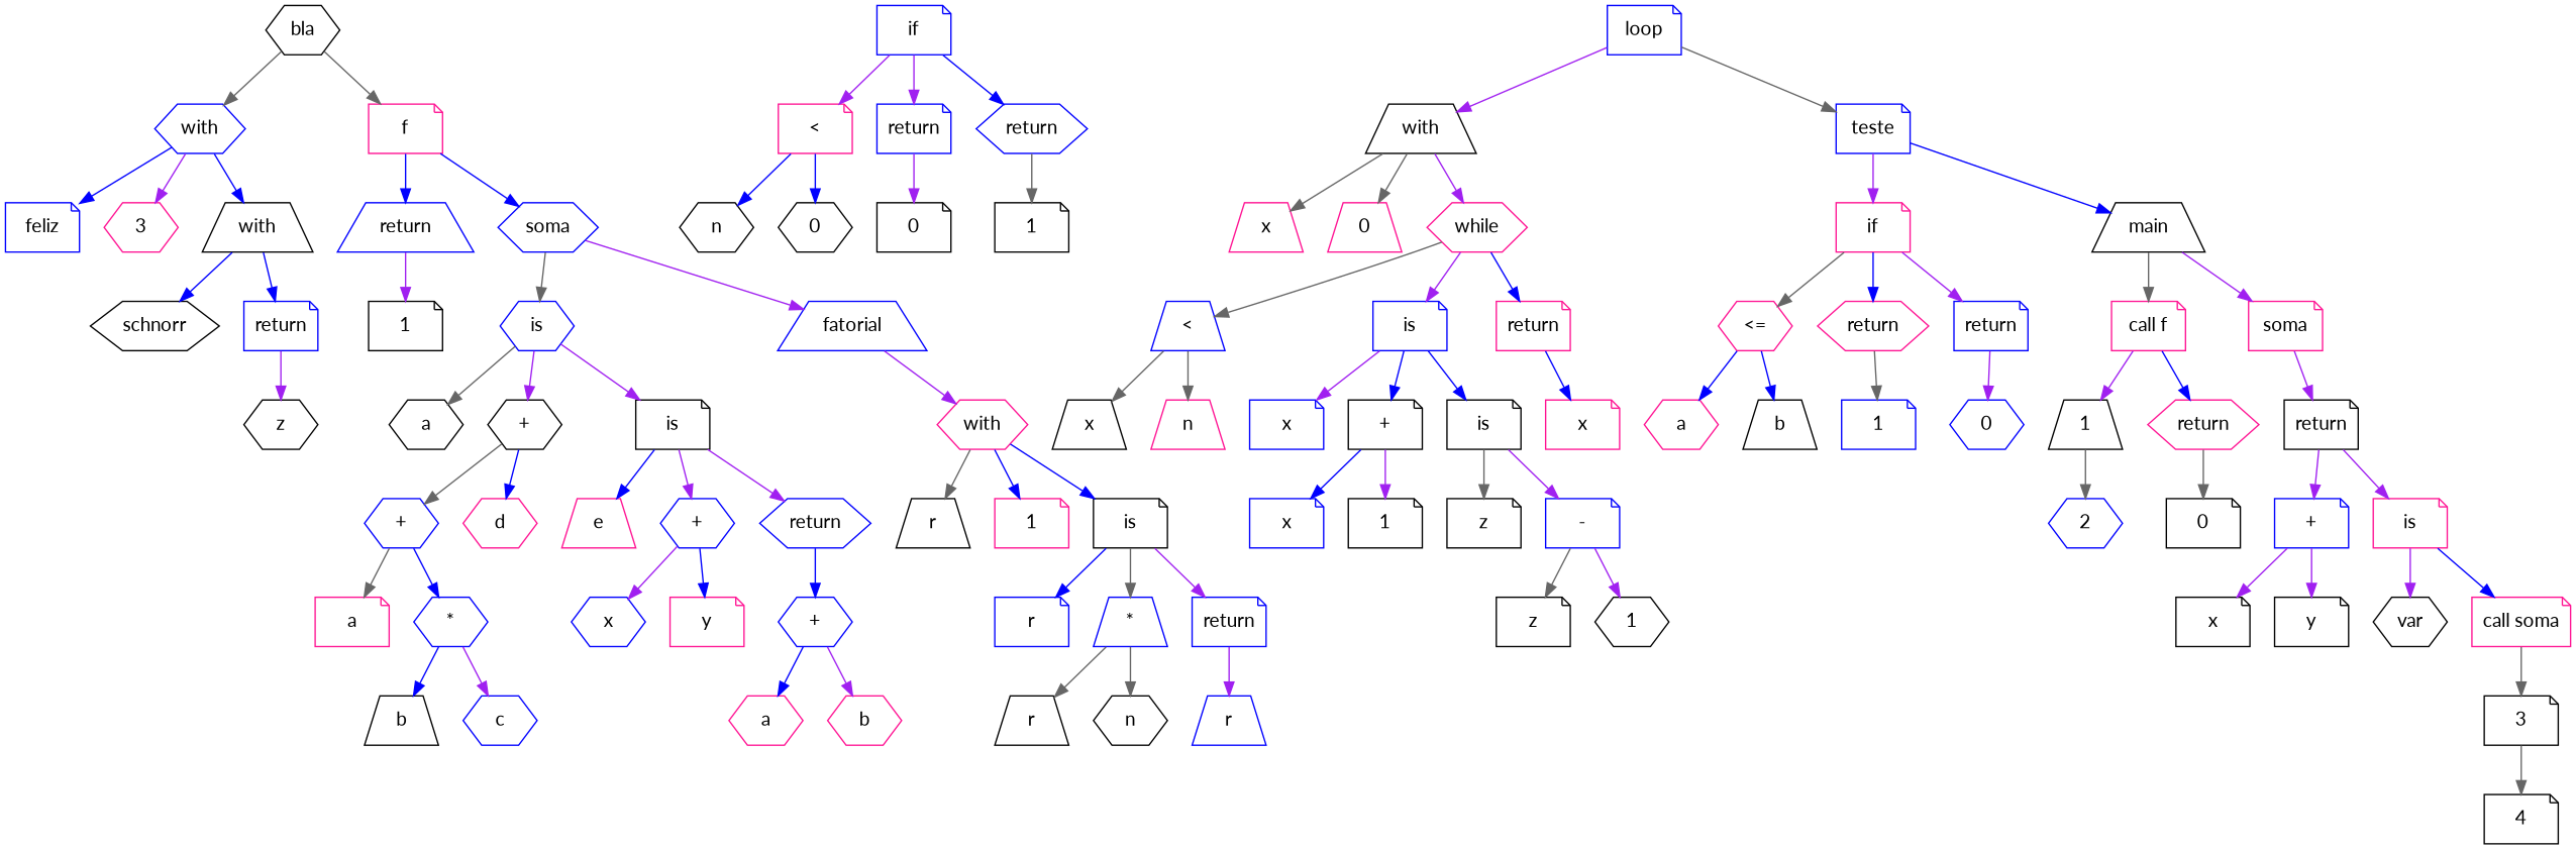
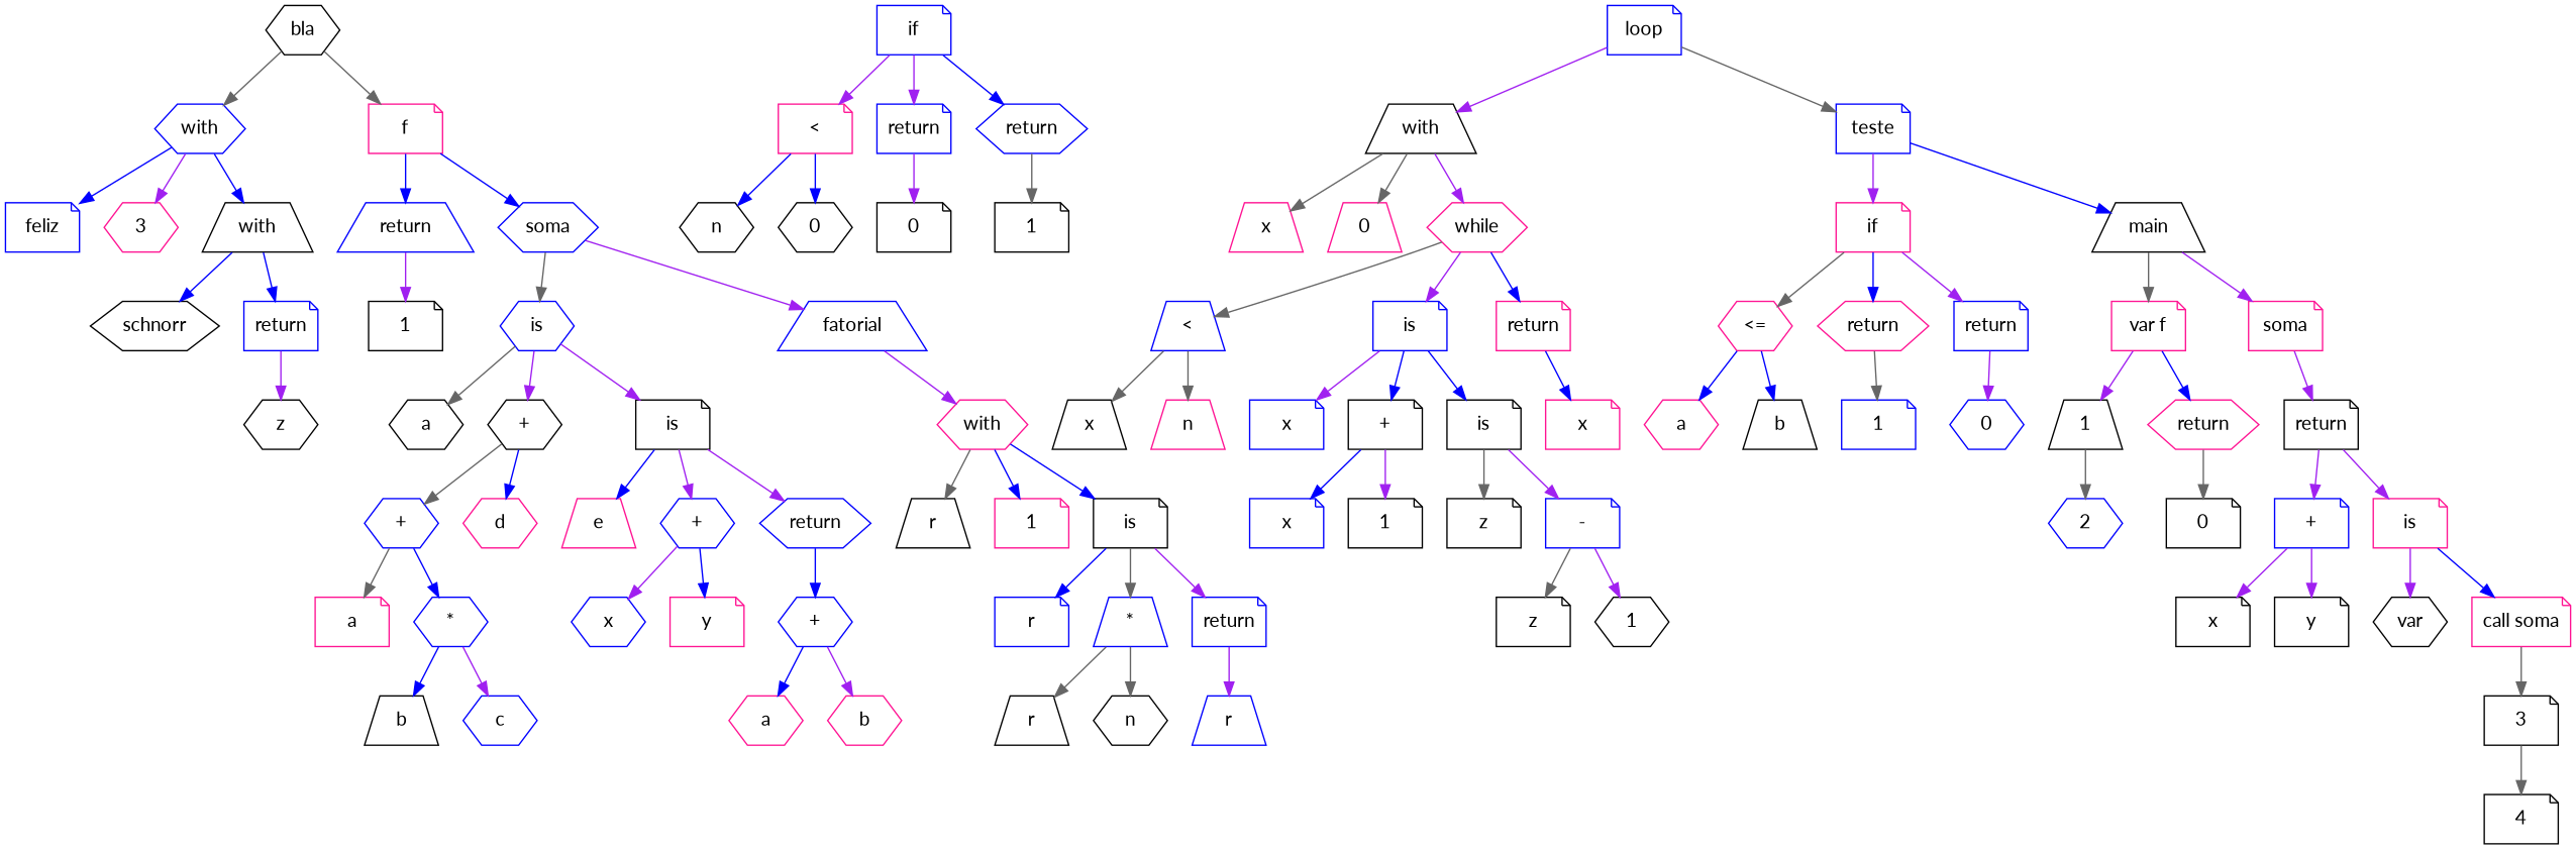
  digraph {
    fontname=Lato
    node [color=black fontname=Lato shape=note]
    edge [color=purple fontname=Lato]
    n1 [label=bla shape=hexagon]
    n2 [color=blue label=with shape=hexagon]
    n3 [color=deeppink label=f]
    n4 [color=blue label=feliz]
    n5 [color=deeppink label=3 shape=hexagon]
    n6 [label=with shape=trapezium]
    n7 [color=blue label=return shape=trapezium]
    n8 [color=blue label=soma shape=hexagon]
    n9 [label=schnorr shape=hexagon]
    n10 [color=blue label=return]
    n11 [label=z shape=hexagon]
    n12 [label=1]
    n13 [color=blue label=is shape=hexagon]
    n14 [color=blue label=fatorial shape=trapezium]
    n15 [label=a shape=hexagon]
    n16 [label="+" shape=hexagon]
    n17 [label=is]
    n18 [color=deeppink label=with shape=hexagon]
    n19 [color=blue label="+" shape=hexagon]
    n20 [color=deeppink label=d shape=hexagon]
    n21 [color=deeppink label=e shape=trapezium]
    n22 [color=blue label="+" shape=hexagon]
    n23 [color=blue label=return shape=hexagon]
    n24 [color=deeppink label=a]
    n25 [color=blue label="*" shape=hexagon]
    n26 [label=b shape=trapezium]
    n27 [color=blue label=c shape=hexagon]
    n28 [color=blue label=x shape=hexagon]
    n29 [color=deeppink label=y]
    n30 [color=blue label="+" shape=hexagon]
    n31 [color=deeppink label=a shape=hexagon]
    n32 [color=deeppink label=b shape=hexagon]
    n33 [label=r shape=trapezium]
    n34 [color=deeppink label=1]
    n35 [label=is]
    n36 [color=blue label=r]
    n37 [color=blue label="*" shape=trapezium]
    n38 [color=blue label=return]
    n39 [label=r shape=trapezium]
    n40 [label=n shape=hexagon]
    n41 [color=blue label=r shape=trapezium]
    n42 [color=blue label=if]
    n43 [color=deeppink label="<"]
    n44 [color=blue label=return]
    n45 [color=blue label=return shape=hexagon]
    n46 [color=blue label=loop]
    n47 [label=with shape=trapezium]
    n48 [color=blue label=teste]
    n49 [label=n shape=hexagon]
    n50 [label=0 shape=hexagon]
    n51 [label=0]
    n52 [label=1]
    n53 [color=deeppink label=x shape=trapezium]
    n54 [color=deeppink label=0 shape=trapezium]
    n55 [color=deeppink label=while shape=hexagon]
    n56 [color=deeppink label=if]
    n57 [label=main shape=trapezium]
    n58 [color=blue label="<" shape=trapezium]
    n59 [color=blue label=is]
    n60 [color=deeppink label=return]
    n61 [label=x shape=trapezium]
    n62 [color=deeppink label=n shape=trapezium]
    n63 [color=blue label=x]
    n64 [label="+"]
    n65 [label=is]
    n66 [color=deeppink label=x]
    n67 [color=blue label=x]
    n68 [label=1]
    n69 [label=z]
    n70 [color=blue label="-"]
    n71 [label=z]
    n72 [label=1 shape=hexagon]
    n73 [color=deeppink label="<=" shape=hexagon]
    n74 [color=deeppink label=return shape=hexagon]
    n75 [color=blue label=return]
-   n76 [color=deeppink label="call f"]
+   n76 [color=deeppink label="var f"]
    n77 [color=deeppink label=soma]
    n78 [color=deeppink label=a shape=hexagon]
    n79 [label=b shape=trapezium]
    n80 [color=blue label=1]
    n81 [color=blue label=0 shape=hexagon]
    n82 [label=1 shape=trapezium]
    n83 [color=deeppink label=return shape=hexagon]
    n84 [label=return]
    n85 [color=blue label=2 shape=hexagon]
    n86 [label=0]
    n87 [color=blue label="+"]
    n88 [color=deeppink label=is]
    n89 [label=x]
    n90 [label=y]
    n91 [label=var shape=hexagon]
    n92 [color=deeppink label="call soma"]
    n93 [label=3]
    n94 [label=4]
    n1 -> n2 [color=gray40]
    n1 -> n3 [color=gray40]
    n2 -> n4 [color=blue]
    n2 -> n5
    n2 -> n6 [color=blue]
    n3 -> n7 [color=blue]
    n3 -> n8 [color=blue]
    n6 -> n9 [color=blue]
    n6 -> n10 [color=blue]
    n7 -> n12
    n8 -> n13 [color=gray40]
    n8 -> n14
    n10 -> n11
    n13 -> n15 [color=gray40]
    n13 -> n16
    n13 -> n17
    n14 -> n18
    n16 -> n19 [color=gray40]
    n16 -> n20 [color=blue]
    n17 -> n21 [color=blue]
    n17 -> n22
    n17 -> n23
    n18 -> n33 [color=gray40]
    n18 -> n34 [color=blue]
    n18 -> n35 [color=blue]
    n19 -> n24 [color=gray40]
    n19 -> n25 [color=blue]
    n22 -> n28
    n22 -> n29 [color=blue]
    n23 -> n30 [color=blue]
    n25 -> n26 [color=blue]
    n25 -> n27
    n30 -> n31 [color=blue]
    n30 -> n32
    n35 -> n36 [color=blue]
    n35 -> n37 [color=gray40]
    n35 -> n38
    n37 -> n39 [color=gray40]
    n37 -> n40 [color=gray40]
    n38 -> n41
    n42 -> n43
    n42 -> n44
    n42 -> n45 [color=blue]
    n43 -> n49 [color=blue]
    n43 -> n50 [color=blue]
    n44 -> n51
    n45 -> n52 [color=gray40]
    n46 -> n47
    n46 -> n48 [color=gray40]
    n47 -> n53 [color=gray40]
    n47 -> n54 [color=gray40]
    n47 -> n55
    n48 -> n56
    n48 -> n57 [color=blue]
    n55 -> n58 [color=gray40]
    n55 -> n59
    n55 -> n60 [color=blue]
    n56 -> n73 [color=gray40]
    n56 -> n74 [color=blue]
    n56 -> n75
    n57 -> n76 [color=gray40]
    n57 -> n77
    n58 -> n61 [color=gray40]
    n58 -> n62 [color=gray40]
    n59 -> n63
    n59 -> n64 [color=blue]
    n59 -> n65 [color=blue]
    n60 -> n66 [color=blue]
    n64 -> n67 [color=blue]
    n64 -> n68
    n65 -> n69 [color=gray40]
    n65 -> n70
    n70 -> n71 [color=gray40]
    n70 -> n72
    n73 -> n78 [color=blue]
    n73 -> n79 [color=blue]
    n74 -> n80 [color=gray40]
    n75 -> n81
    n76 -> n82
    n76 -> n83 [color=blue]
    n77 -> n84
    n82 -> n85 [color=gray40]
    n83 -> n86 [color=gray40]
    n84 -> n87
    n84 -> n88
    n87 -> n89
    n87 -> n90
    n88 -> n91
    n88 -> n92 [color=blue]
    n92 -> n93 [color=gray40]
    n93 -> n94 [color=gray40]
  }
